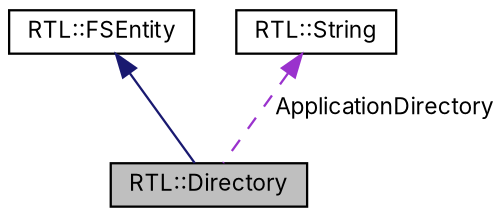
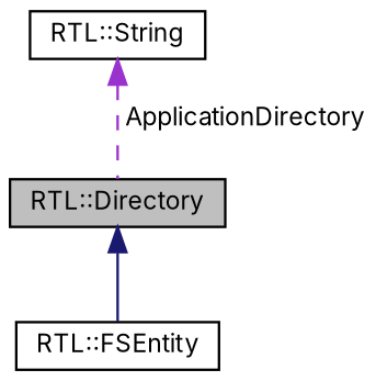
  digraph {
    fontname=Inter
    node [color=black fillcolor=white fontname=Inter fontsize=10 shape=record style=filled]
    edge [dir=back fontname=Inter fontsize=10 labelfontname=Helvetica labelfontsize=10]
    n1 [fillcolor=grey75 fontcolor=black height=0.2 label="RTL::Directory" width=0.4]
    n2 [height=0.2 label="RTL::FSEntity" width=0.4]
    n3 [height=0.2 label="RTL::String" width=0.4]
-   n2 -> n1 [color=midnightblue style=solid]
+   n1 -> n2 [color=midnightblue style=solid]
    n3 -> n1 [color=darkorchid3 label=" ApplicationDirectory" style=dashed]
  }
